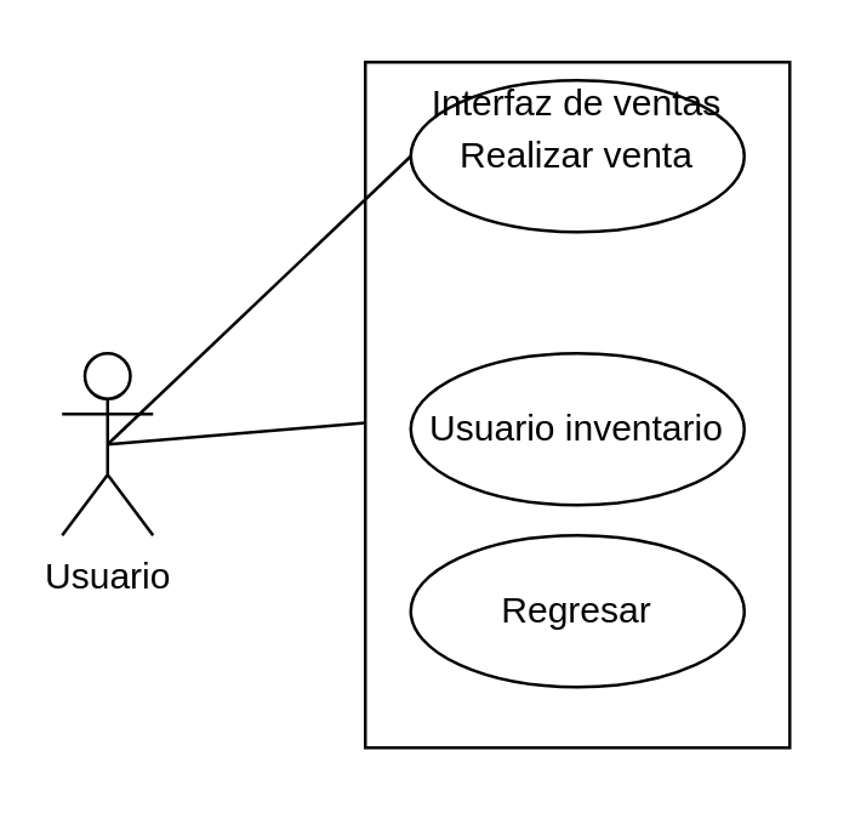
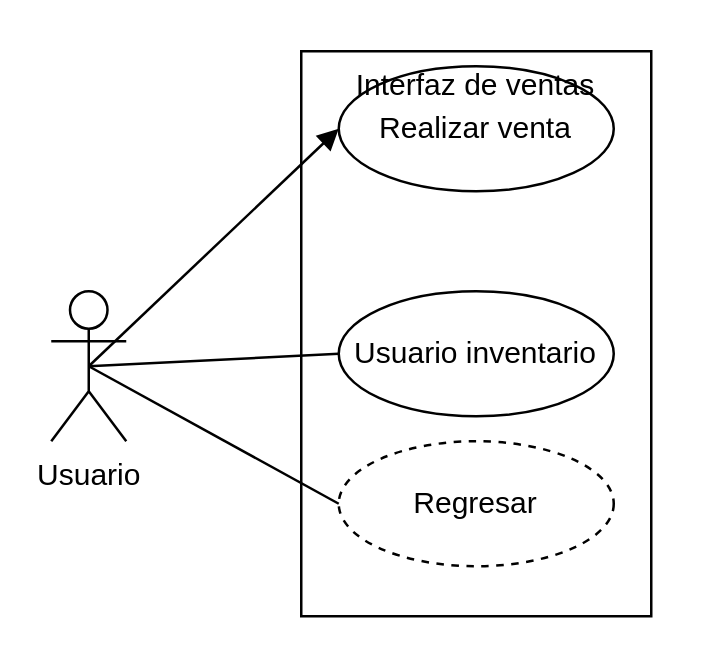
  <mxCell id="0" />
  <mxCell id="1" parent="0" />
  <mxCell id="2" value="Usuario" style="shape=umlActor;verticalLabelPosition=bottom;verticalAlign=top;html=1;outlineConnect=0;fillColor=none;" vertex="1" parent="1"><mxGeometry x="20" y="116" width="30" height="60" as="geometry" /></mxCell>
  <mxCell id="3" value="Interfaz de ventas" style="rounded=0;whiteSpace=wrap;html=1;fillColor=none;verticalAlign=top;" vertex="1" parent="1"><mxGeometry x="120" y="20" width="140" height="226" as="geometry" /></mxCell>
  <mxCell id="4" value="Realizar venta" style="ellipse;whiteSpace=wrap;html=1;fillColor=none;" vertex="1" parent="1"><mxGeometry x="135" y="26" width="110" height="50" as="geometry" /></mxCell>
  <mxCell id="5" value="Usuario inventario" style="ellipse;whiteSpace=wrap;html=1;fillColor=none;" vertex="1" parent="1"><mxGeometry x="135" y="116" width="110" height="50" as="geometry" /></mxCell>
- <mxCell id="6" value="Regresar" style="ellipse;whiteSpace=wrap;html=1;fillColor=none;" vertex="1" parent="1"><mxGeometry x="135" y="176" width="110" height="50" as="geometry" /></mxCell>
- <mxCell id="7" value="" style="endArrow=none;html=1;rounded=0;exitX=0.5;exitY=0.5;exitDx=0;exitDy=0;exitPerimeter=0;entryX=0;entryY=0.5;entryDx=0;entryDy=0;" edge="1" parent="1" source="2" target="4"><mxGeometry width="50" height="50" relative="1" as="geometry"><mxPoint x="0" y="326" as="sourcePoint" /><mxPoint x="50" y="276" as="targetPoint" /></mxGeometry></mxCell>
- <mxCell id="9" value="" style="endArrow=none;html=1;rounded=0;exitX=0.5;exitY=0.5;exitDx=0;exitDy=0;exitPerimeter=0;" edge="1" parent="1" source="2" target="3"><mxGeometry width="50" height="50" relative="1" as="geometry"><mxPoint x="45" y="156" as="sourcePoint" /><mxPoint x="145" y="151" as="targetPoint" /></mxGeometry></mxCell>
+ <mxCell id="6" value="Regresar" style="ellipse;whiteSpace=wrap;html=1;fillColor=none;dashed=1;" vertex="1" parent="1"><mxGeometry x="135" y="176" width="110" height="50" as="geometry" /></mxCell>
+ <mxCell id="7" value="" style="endArrow=block;html=1;rounded=0;exitX=0.5;exitY=0.5;exitDx=0;exitDy=0;exitPerimeter=0;entryX=0;entryY=0.5;entryDx=0;entryDy=0;" edge="1" parent="1" source="2" target="4"><mxGeometry width="50" height="50" relative="1" as="geometry"><mxPoint x="0" y="326" as="sourcePoint" /><mxPoint x="50" y="276" as="targetPoint" /></mxGeometry></mxCell>
+ <mxCell id="8" value="" style="endArrow=none;html=1;rounded=0;exitX=0.5;exitY=0.5;exitDx=0;exitDy=0;exitPerimeter=0;entryX=0;entryY=0.5;entryDx=0;entryDy=0;" edge="1" parent="1" source="2" target="5"><mxGeometry width="50" height="50" relative="1" as="geometry"><mxPoint x="45" y="156" as="sourcePoint" /><mxPoint x="145" y="91" as="targetPoint" /></mxGeometry></mxCell>
+ <mxCell id="9" value="" style="endArrow=none;html=1;rounded=0;exitX=0.5;exitY=0.5;exitDx=0;exitDy=0;exitPerimeter=0;entryX=0;entryY=0.5;entryDx=0;entryDy=0;" edge="1" parent="1" source="2" target="6"><mxGeometry width="50" height="50" relative="1" as="geometry"><mxPoint x="45" y="156" as="sourcePoint" /><mxPoint x="145" y="151" as="targetPoint" /></mxGeometry></mxCell>
